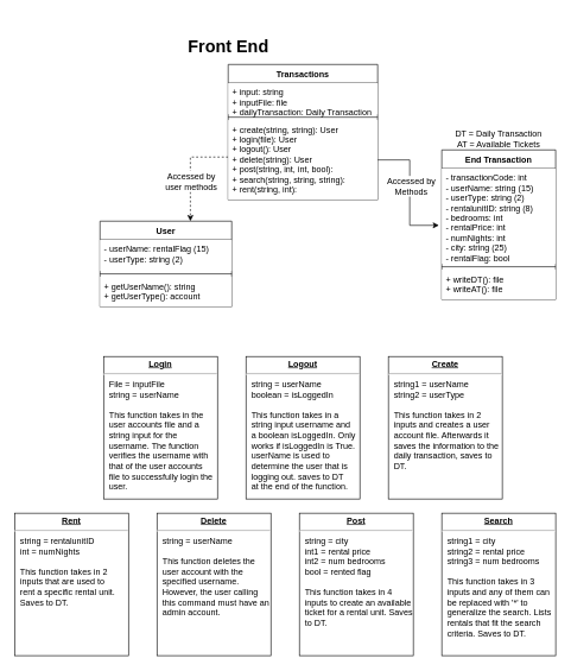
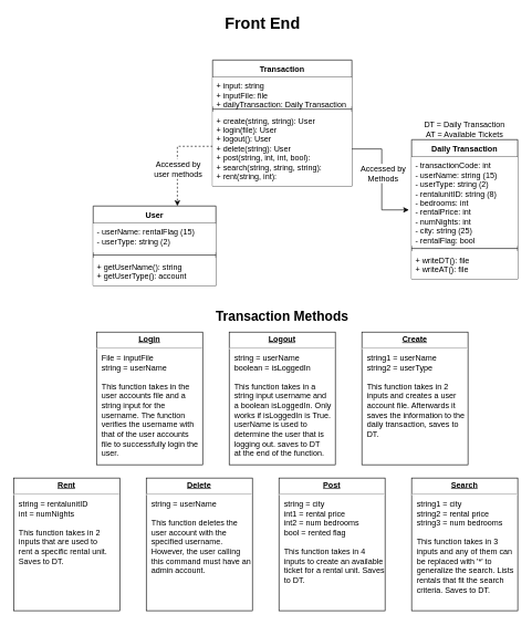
  <mxCell id="0" />
  <mxCell id="1" parent="0" />
- <mxCell id="2" value="&lt;font style=&quot;font-size: 24px&quot;&gt;&lt;b&gt;Front End&lt;/b&gt;&lt;/font&gt;" style="text;html=1;strokeColor=none;fillColor=none;align=center;verticalAlign=middle;whiteSpace=wrap;rounded=0;" parent="1" vertex="1"><mxGeometry x="258" y="50" width="125" height="30" as="geometry" /></mxCell>
+ <mxCell id="2" value="&lt;font style=&quot;font-size: 24px&quot;&gt;&lt;b&gt;Front End&lt;/b&gt;&lt;/font&gt;" style="text;html=1;strokeColor=none;fillColor=none;align=center;verticalAlign=middle;whiteSpace=wrap;rounded=0;" parent="1" vertex="1"><mxGeometry x="333" y="20" width="125" height="30" as="geometry" /></mxCell>
  <mxCell id="3" value="User" style="swimlane;fontStyle=1;align=center;verticalAlign=top;childLayout=stackLayout;horizontal=1;startSize=26;horizontalStack=0;resizeParent=1;resizeParentMax=0;resizeLast=0;collapsible=1;marginBottom=0;fontSize=12;" parent="1" vertex="1"><mxGeometry x="140" y="310" width="185" height="120" as="geometry" /></mxCell>
  <mxCell id="4" value="- userName: rentalFlag (15)&#10;- userType: string (2)&#10;" style="text;strokeColor=none;fillColor=default;align=left;verticalAlign=top;spacingLeft=4;spacingRight=4;overflow=hidden;rotatable=0;points=[[0,0.5],[1,0.5]];portConstraint=eastwest;fontSize=12;" parent="3" vertex="1"><mxGeometry y="26" width="185" height="44" as="geometry" /></mxCell>
  <mxCell id="5" value="" style="line;strokeWidth=1;fillColor=none;align=left;verticalAlign=middle;spacingTop=-1;spacingLeft=3;spacingRight=3;rotatable=0;labelPosition=right;points=[];portConstraint=eastwest;fontSize=24;" parent="3" vertex="1"><mxGeometry y="70" width="185" height="8" as="geometry" /></mxCell>
  <mxCell id="6" value="+ getUserName(): string&#10;+ getUserType(): account&#10;" style="text;strokeColor=none;fillColor=default;align=left;verticalAlign=top;spacingLeft=4;spacingRight=4;overflow=hidden;rotatable=0;points=[[0,0.5],[1,0.5]];portConstraint=eastwest;fontSize=12;" parent="3" vertex="1"><mxGeometry y="78" width="185" height="42" as="geometry" /></mxCell>
  <mxCell id="7" style="edgeStyle=orthogonalEdgeStyle;rounded=0;orthogonalLoop=1;jettySize=auto;html=1;entryX=0.686;entryY=0;entryDx=0;entryDy=0;entryPerimeter=0;fontSize=12;dashed=1;" parent="1" source="9" target="3" edge="1"><mxGeometry relative="1" as="geometry"><Array as="points"><mxPoint x="267" y="220" /></Array></mxGeometry></mxCell>
  <mxCell id="8" value="Accessed by&lt;br&gt;user methods" style="edgeLabel;html=1;align=center;verticalAlign=middle;resizable=0;points=[];fontSize=12;" parent="7" vertex="1" connectable="0"><mxGeometry x="0.215" y="1" relative="1" as="geometry"><mxPoint as="offset" /></mxGeometry></mxCell>
- <mxCell id="9" value="Transactions" style="swimlane;fontStyle=1;align=center;verticalAlign=top;childLayout=stackLayout;horizontal=1;startSize=26;horizontalStack=0;resizeParent=1;resizeParentMax=0;resizeLast=0;collapsible=1;marginBottom=0;fontSize=12;fillColor=default;" parent="1" vertex="1"><mxGeometry x="320" y="90" width="210" height="190" as="geometry" /></mxCell>
+ <mxCell id="9" value="Transaction" style="swimlane;fontStyle=1;align=center;verticalAlign=top;childLayout=stackLayout;horizontal=1;startSize=26;horizontalStack=0;resizeParent=1;resizeParentMax=0;resizeLast=0;collapsible=1;marginBottom=0;fontSize=12;fillColor=default;" parent="1" vertex="1"><mxGeometry x="320" y="90" width="210" height="190" as="geometry" /></mxCell>
  <mxCell id="10" value="+ input: string&#10;+ inputFile: file&#10;+ dailyTransaction: Daily Transaction" style="text;align=left;verticalAlign=top;spacingLeft=4;spacingRight=4;overflow=hidden;rotatable=0;points=[[0,0.5],[1,0.5]];portConstraint=eastwest;fontSize=12;fillColor=#FFFFFF;" parent="9" vertex="1"><mxGeometry y="26" width="210" height="44" as="geometry" /></mxCell>
  <mxCell id="11" value="" style="line;strokeWidth=1;fillColor=default;align=left;verticalAlign=middle;spacingTop=-1;spacingLeft=3;spacingRight=3;rotatable=0;labelPosition=right;points=[];portConstraint=eastwest;fontSize=12;" parent="9" vertex="1"><mxGeometry y="70" width="210" height="8" as="geometry" /></mxCell>
  <mxCell id="12" value="+ create(string, string): User&#10;+ login(file): User&#10;+ logout(): User&#10;+ delete(string): User&#10;+ post(string, int, int, bool):&#10;+ search(string, string, string):&#10;+ rent(string, int):&#10;&#10;" style="text;strokeColor=none;fillColor=#FFFFFF;align=left;verticalAlign=top;spacingLeft=4;spacingRight=4;overflow=hidden;rotatable=0;points=[[0,0.5],[1,0.5]];portConstraint=eastwest;fontSize=12;" parent="9" vertex="1"><mxGeometry y="78" width="210" height="112" as="geometry" /></mxCell>
- <mxCell id="13" value="End Transaction" style="swimlane;fontStyle=1;align=center;verticalAlign=top;childLayout=stackLayout;horizontal=1;startSize=26;horizontalStack=0;resizeParent=1;resizeParentMax=0;resizeLast=0;collapsible=1;marginBottom=0;fontSize=12;" parent="1" vertex="1"><mxGeometry x="620" y="210" width="160" height="210" as="geometry" /></mxCell>
+ <mxCell id="13" value="Daily Transaction" style="swimlane;fontStyle=1;align=center;verticalAlign=top;childLayout=stackLayout;horizontal=1;startSize=26;horizontalStack=0;resizeParent=1;resizeParentMax=0;resizeLast=0;collapsible=1;marginBottom=0;fontSize=12;" parent="1" vertex="1"><mxGeometry x="620" y="210" width="160" height="210" as="geometry" /></mxCell>
  <mxCell id="14" value="- transactionCode: int &#10;- userName: string (15)&#10;- userType: string (2)&#10;- rentalunitID: string (8)&#10;- bedrooms: int &#10;- rentalPrice: int &#10;- numNights: int &#10;- city: string (25)&#10;- rentalFlag: bool&#10;" style="text;strokeColor=none;fillColor=default;align=left;verticalAlign=top;spacingLeft=4;spacingRight=4;overflow=hidden;rotatable=0;points=[[0,0.5],[1,0.5]];portConstraint=eastwest;fontSize=12;" parent="13" vertex="1"><mxGeometry y="26" width="160" height="134" as="geometry" /></mxCell>
  <mxCell id="15" value="" style="line;strokeWidth=1;fillColor=none;align=left;verticalAlign=middle;spacingTop=-1;spacingLeft=3;spacingRight=3;rotatable=0;labelPosition=right;points=[];portConstraint=eastwest;fontSize=12;" parent="13" vertex="1"><mxGeometry y="160" width="160" height="8" as="geometry" /></mxCell>
  <mxCell id="16" value="+ writeDT(): file&#10;+ writeAT(): file" style="text;strokeColor=none;fillColor=default;align=left;verticalAlign=top;spacingLeft=4;spacingRight=4;overflow=hidden;rotatable=0;points=[[0,0.5],[1,0.5]];portConstraint=eastwest;fontSize=12;" parent="13" vertex="1"><mxGeometry y="168" width="160" height="42" as="geometry" /></mxCell>
  <mxCell id="17" style="edgeStyle=orthogonalEdgeStyle;rounded=0;orthogonalLoop=1;jettySize=auto;html=1;entryX=-0.025;entryY=0.596;entryDx=0;entryDy=0;entryPerimeter=0;fontSize=12;startArrow=none;startFill=0;" parent="1" source="12" target="14" edge="1"><mxGeometry relative="1" as="geometry" /></mxCell>
  <mxCell id="18" value="Accessed by &lt;br&gt;Methods" style="edgeLabel;html=1;align=center;verticalAlign=middle;resizable=0;points=[];fontSize=12;" parent="17" vertex="1" connectable="0"><mxGeometry x="-0.084" y="1" relative="1" as="geometry"><mxPoint as="offset" /></mxGeometry></mxCell>
+ <mxCell id="19" value="&lt;font style=&quot;font-size: 20px&quot;&gt;&lt;b&gt;Transaction Methods&lt;/b&gt;&lt;/font&gt;" style="text;html=1;strokeColor=none;fillColor=none;align=center;verticalAlign=middle;whiteSpace=wrap;rounded=0;fontSize=12;" parent="1" vertex="1"><mxGeometry x="305" y="460" width="240" height="30" as="geometry" /></mxCell>
  <mxCell id="20" value="&lt;p style=&quot;margin: 0px ; margin-top: 4px ; text-align: center ; text-decoration: underline&quot;&gt;&lt;b&gt;Login&lt;/b&gt;&lt;/p&gt;&lt;hr&gt;&lt;p style=&quot;margin: 0px ; margin-left: 8px&quot;&gt;File = inputFile&lt;/p&gt;&lt;p style=&quot;margin: 0px ; margin-left: 8px&quot;&gt;string = userName&lt;br&gt;&lt;br&gt;This function takes in the&amp;nbsp;&lt;/p&gt;&lt;p style=&quot;margin: 0px ; margin-left: 8px&quot;&gt;user accounts file and a&amp;nbsp;&lt;/p&gt;&lt;p style=&quot;margin: 0px ; margin-left: 8px&quot;&gt;string input for the&amp;nbsp;&lt;/p&gt;&lt;p style=&quot;margin: 0px ; margin-left: 8px&quot;&gt;username. The function&amp;nbsp;&lt;/p&gt;&lt;p style=&quot;margin: 0px ; margin-left: 8px&quot;&gt;verifies the username with&amp;nbsp;&lt;/p&gt;&lt;p style=&quot;margin: 0px ; margin-left: 8px&quot;&gt;that of the user accounts&amp;nbsp;&lt;/p&gt;&lt;p style=&quot;margin: 0px ; margin-left: 8px&quot;&gt;file to successfully login the&amp;nbsp;&lt;/p&gt;&lt;p style=&quot;margin: 0px ; margin-left: 8px&quot;&gt;user.&lt;br&gt;&lt;br&gt;&lt;/p&gt;" style="verticalAlign=top;align=left;overflow=fill;fontSize=12;fontFamily=Helvetica;html=1;" parent="1" vertex="1"><mxGeometry x="145" y="500" width="160" height="200" as="geometry" /></mxCell>
  <mxCell id="21" value="&lt;p style=&quot;margin: 0px ; margin-top: 4px ; text-align: center ; text-decoration: underline&quot;&gt;&lt;b&gt;Logout&lt;/b&gt;&lt;/p&gt;&lt;hr&gt;&lt;p style=&quot;margin: 0px ; margin-left: 8px&quot;&gt;string = userName&lt;/p&gt;&lt;p style=&quot;margin: 0px ; margin-left: 8px&quot;&gt;boolean = isLoggedIn&lt;/p&gt;&lt;p style=&quot;margin: 0px ; margin-left: 8px&quot;&gt;&lt;br&gt;&lt;/p&gt;&lt;p style=&quot;margin: 0px ; margin-left: 8px&quot;&gt;This function takes in a&amp;nbsp;&lt;/p&gt;&lt;p style=&quot;margin: 0px ; margin-left: 8px&quot;&gt;string input username and&amp;nbsp;&lt;/p&gt;&lt;p style=&quot;margin: 0px ; margin-left: 8px&quot;&gt;a boolean isLoggedIn. Only&amp;nbsp;&lt;/p&gt;&lt;p style=&quot;margin: 0px ; margin-left: 8px&quot;&gt;works if isLoggedIn is True.&lt;/p&gt;&lt;p style=&quot;margin: 0px ; margin-left: 8px&quot;&gt;userName is used to&amp;nbsp;&lt;/p&gt;&lt;p style=&quot;margin: 0px ; margin-left: 8px&quot;&gt;determine the user that is&amp;nbsp;&lt;/p&gt;&lt;p style=&quot;margin: 0px ; margin-left: 8px&quot;&gt;logging out. saves to DT&amp;nbsp;&lt;/p&gt;&lt;p style=&quot;margin: 0px ; margin-left: 8px&quot;&gt;at the&amp;nbsp;&lt;span&gt;end of the function.&lt;/span&gt;&lt;/p&gt;" style="verticalAlign=top;align=left;overflow=fill;fontSize=12;fontFamily=Helvetica;html=1;" parent="1" vertex="1"><mxGeometry x="345" y="500" width="160" height="200" as="geometry" /></mxCell>
  <mxCell id="22" value="&lt;p style=&quot;margin: 0px ; margin-top: 4px ; text-align: center ; text-decoration: underline&quot;&gt;&lt;b&gt;Create&lt;/b&gt;&lt;/p&gt;&lt;hr&gt;&lt;p style=&quot;margin: 0px ; margin-left: 8px&quot;&gt;string1 = userName&lt;/p&gt;&lt;p style=&quot;margin: 0px ; margin-left: 8px&quot;&gt;string2 = userType&lt;/p&gt;&lt;p style=&quot;margin: 0px ; margin-left: 8px&quot;&gt;&lt;br&gt;&lt;/p&gt;&lt;p style=&quot;margin: 0px ; margin-left: 8px&quot;&gt;This function takes in 2&amp;nbsp;&lt;/p&gt;&lt;p style=&quot;margin: 0px ; margin-left: 8px&quot;&gt;inputs and creates a user&amp;nbsp;&lt;/p&gt;&lt;p style=&quot;margin: 0px ; margin-left: 8px&quot;&gt;account file. Afterwards it&amp;nbsp;&lt;/p&gt;&lt;p style=&quot;margin: 0px ; margin-left: 8px&quot;&gt;saves the information to the&lt;/p&gt;&lt;p style=&quot;margin: 0px ; margin-left: 8px&quot;&gt;daily transaction, saves to&amp;nbsp;&lt;/p&gt;&lt;p style=&quot;margin: 0px ; margin-left: 8px&quot;&gt;DT.&lt;/p&gt;" style="verticalAlign=top;align=left;overflow=fill;fontSize=12;fontFamily=Helvetica;html=1;" parent="1" vertex="1"><mxGeometry x="545" y="500" width="160" height="200" as="geometry" /></mxCell>
  <mxCell id="23" value="&lt;p style=&quot;margin: 0px ; margin-top: 4px ; text-align: center ; text-decoration: underline&quot;&gt;&lt;b&gt;Delete&lt;/b&gt;&lt;/p&gt;&lt;hr&gt;&lt;p style=&quot;margin: 0px ; margin-left: 8px&quot;&gt;string = userName&lt;/p&gt;&lt;p style=&quot;margin: 0px ; margin-left: 8px&quot;&gt;&lt;br&gt;&lt;/p&gt;&lt;p style=&quot;margin: 0px ; margin-left: 8px&quot;&gt;This function deletes the&amp;nbsp;&lt;/p&gt;&lt;p style=&quot;margin: 0px ; margin-left: 8px&quot;&gt;user account with the&amp;nbsp;&lt;/p&gt;&lt;p style=&quot;margin: 0px ; margin-left: 8px&quot;&gt;specified username.&amp;nbsp;&lt;/p&gt;&lt;p style=&quot;margin: 0px ; margin-left: 8px&quot;&gt;However, the user calling&amp;nbsp;&lt;/p&gt;&lt;p style=&quot;margin: 0px ; margin-left: 8px&quot;&gt;this command must have an&lt;/p&gt;&lt;p style=&quot;margin: 0px ; margin-left: 8px&quot;&gt;admin account.&lt;/p&gt;" style="verticalAlign=top;align=left;overflow=fill;fontSize=12;fontFamily=Helvetica;html=1;" parent="1" vertex="1"><mxGeometry x="220" y="720" width="160" height="200" as="geometry" /></mxCell>
  <mxCell id="24" value="&lt;p style=&quot;margin: 0px ; margin-top: 4px ; text-align: center ; text-decoration: underline&quot;&gt;&lt;b&gt;Post&lt;/b&gt;&lt;/p&gt;&lt;hr&gt;&lt;p style=&quot;margin: 0px ; margin-left: 8px&quot;&gt;string = city&lt;/p&gt;&lt;p style=&quot;margin: 0px ; margin-left: 8px&quot;&gt;int1 = rental price&lt;/p&gt;&lt;p style=&quot;margin: 0px ; margin-left: 8px&quot;&gt;int2 = num bedrooms&lt;/p&gt;&lt;p style=&quot;margin: 0px ; margin-left: 8px&quot;&gt;bool = rented flag&lt;/p&gt;&lt;p style=&quot;margin: 0px ; margin-left: 8px&quot;&gt;&lt;br&gt;&lt;/p&gt;&lt;p style=&quot;margin: 0px ; margin-left: 8px&quot;&gt;This function takes in 4&amp;nbsp;&lt;/p&gt;&lt;p style=&quot;margin: 0px ; margin-left: 8px&quot;&gt;inputs to create an available&lt;/p&gt;&lt;p style=&quot;margin: 0px ; margin-left: 8px&quot;&gt;ticket for a rental unit. Saves&lt;/p&gt;&lt;p style=&quot;margin: 0px ; margin-left: 8px&quot;&gt;to DT.&lt;/p&gt;" style="verticalAlign=top;align=left;overflow=fill;fontSize=12;fontFamily=Helvetica;html=1;" parent="1" vertex="1"><mxGeometry x="420" y="720" width="160" height="200" as="geometry" /></mxCell>
  <mxCell id="25" value="&lt;p style=&quot;margin: 0px ; margin-top: 4px ; text-align: center ; text-decoration: underline&quot;&gt;&lt;b&gt;Search&lt;/b&gt;&lt;/p&gt;&lt;hr&gt;&lt;p style=&quot;margin: 0px ; margin-left: 8px&quot;&gt;string1 = city&lt;/p&gt;&lt;p style=&quot;margin: 0px ; margin-left: 8px&quot;&gt;string2 = rental price&lt;/p&gt;&lt;p style=&quot;margin: 0px ; margin-left: 8px&quot;&gt;string3 = num bedrooms&lt;/p&gt;&lt;p style=&quot;margin: 0px ; margin-left: 8px&quot;&gt;&lt;br&gt;&lt;/p&gt;&lt;p style=&quot;margin: 0px ; margin-left: 8px&quot;&gt;This function takes in 3&amp;nbsp;&lt;/p&gt;&lt;p style=&quot;margin: 0px ; margin-left: 8px&quot;&gt;inputs and any of them can&lt;/p&gt;&lt;p style=&quot;margin: 0px ; margin-left: 8px&quot;&gt;be replaced with '*' to&amp;nbsp;&lt;/p&gt;&lt;p style=&quot;margin: 0px ; margin-left: 8px&quot;&gt;generalize the search. Lists&lt;/p&gt;&lt;p style=&quot;margin: 0px ; margin-left: 8px&quot;&gt;rentals that fit the search&amp;nbsp;&lt;/p&gt;&lt;p style=&quot;margin: 0px ; margin-left: 8px&quot;&gt;criteria. Saves to DT.&lt;/p&gt;" style="verticalAlign=top;align=left;overflow=fill;fontSize=12;fontFamily=Helvetica;html=1;" parent="1" vertex="1"><mxGeometry x="620" y="720" width="160" height="200" as="geometry" /></mxCell>
  <mxCell id="26" value="&lt;p style=&quot;margin: 0px ; margin-top: 4px ; text-align: center ; text-decoration: underline&quot;&gt;&lt;b&gt;Rent&lt;/b&gt;&lt;/p&gt;&lt;hr&gt;&lt;p style=&quot;margin: 0px ; margin-left: 8px&quot;&gt;string = rentalunitID&lt;/p&gt;&lt;p style=&quot;margin: 0px ; margin-left: 8px&quot;&gt;int = numNights&lt;/p&gt;&lt;p style=&quot;margin: 0px ; margin-left: 8px&quot;&gt;&lt;br&gt;&lt;/p&gt;&lt;p style=&quot;margin: 0px ; margin-left: 8px&quot;&gt;This function takes in 2&amp;nbsp;&lt;/p&gt;&lt;p style=&quot;margin: 0px ; margin-left: 8px&quot;&gt;inputs that are used to&amp;nbsp;&lt;/p&gt;&lt;p style=&quot;margin: 0px ; margin-left: 8px&quot;&gt;&lt;span&gt;rent a specific rental unit.&lt;/span&gt;&lt;/p&gt;&lt;p style=&quot;margin: 0px ; margin-left: 8px&quot;&gt;&lt;span&gt;Saves to DT.&lt;/span&gt;&lt;/p&gt;" style="verticalAlign=top;align=left;overflow=fill;fontSize=12;fontFamily=Helvetica;html=1;" parent="1" vertex="1"><mxGeometry x="20" y="720" width="160" height="200" as="geometry" /></mxCell>
  <mxCell id="27" value="DT = Daily Transaction&lt;br&gt;AT = Available Tickets" style="text;html=1;strokeColor=none;fillColor=none;align=center;verticalAlign=middle;whiteSpace=wrap;rounded=0;fontSize=12;" parent="1" vertex="1"><mxGeometry x="620" y="180" width="160" height="30" as="geometry" /></mxCell>
